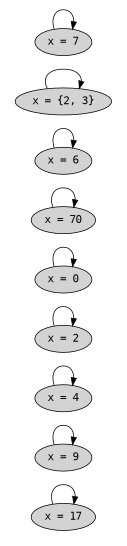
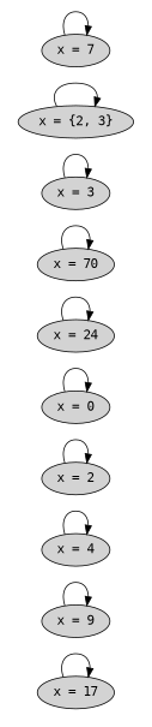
  strict digraph {
    fontname="DejaVu Sans Mono"
    nodesep=0.35
    rankdir=LR
    node [fontname="DejaVu Sans Mono" style=filled]
    edge [color=black fontcolor=black fontname="DejaVu Sans Mono"]
    n1 [label="x = 7"]
    n2 [label="x = {2, 3}"]
-   n3 [label="x = 6"]
+   n3 [label="x = 3"]
    n4 [label="x = 70"]
+   n5 [label="x = 24"]
    n6 [label="x = 0"]
    n7 [label="x = 2"]
    n8 [label="x = 4"]
    n9 [label="x = 9"]
    n10 [label="x = 17"]
    subgraph cluster_1 {
      color=white
      subgraph sub_2 {
        color=white
        rank=same
        n1
        n2
        n3
        n4
+       n5
        n6
        n7
        n8
        n9
        n10
      }
    }
    n1 -> n1
    n2 -> n2
    n3 -> n3
    n4 -> n4
+   n5 -> n5
    n6 -> n6
    n7 -> n7
    n8 -> n8
    n9 -> n9
    n10 -> n10
  }
